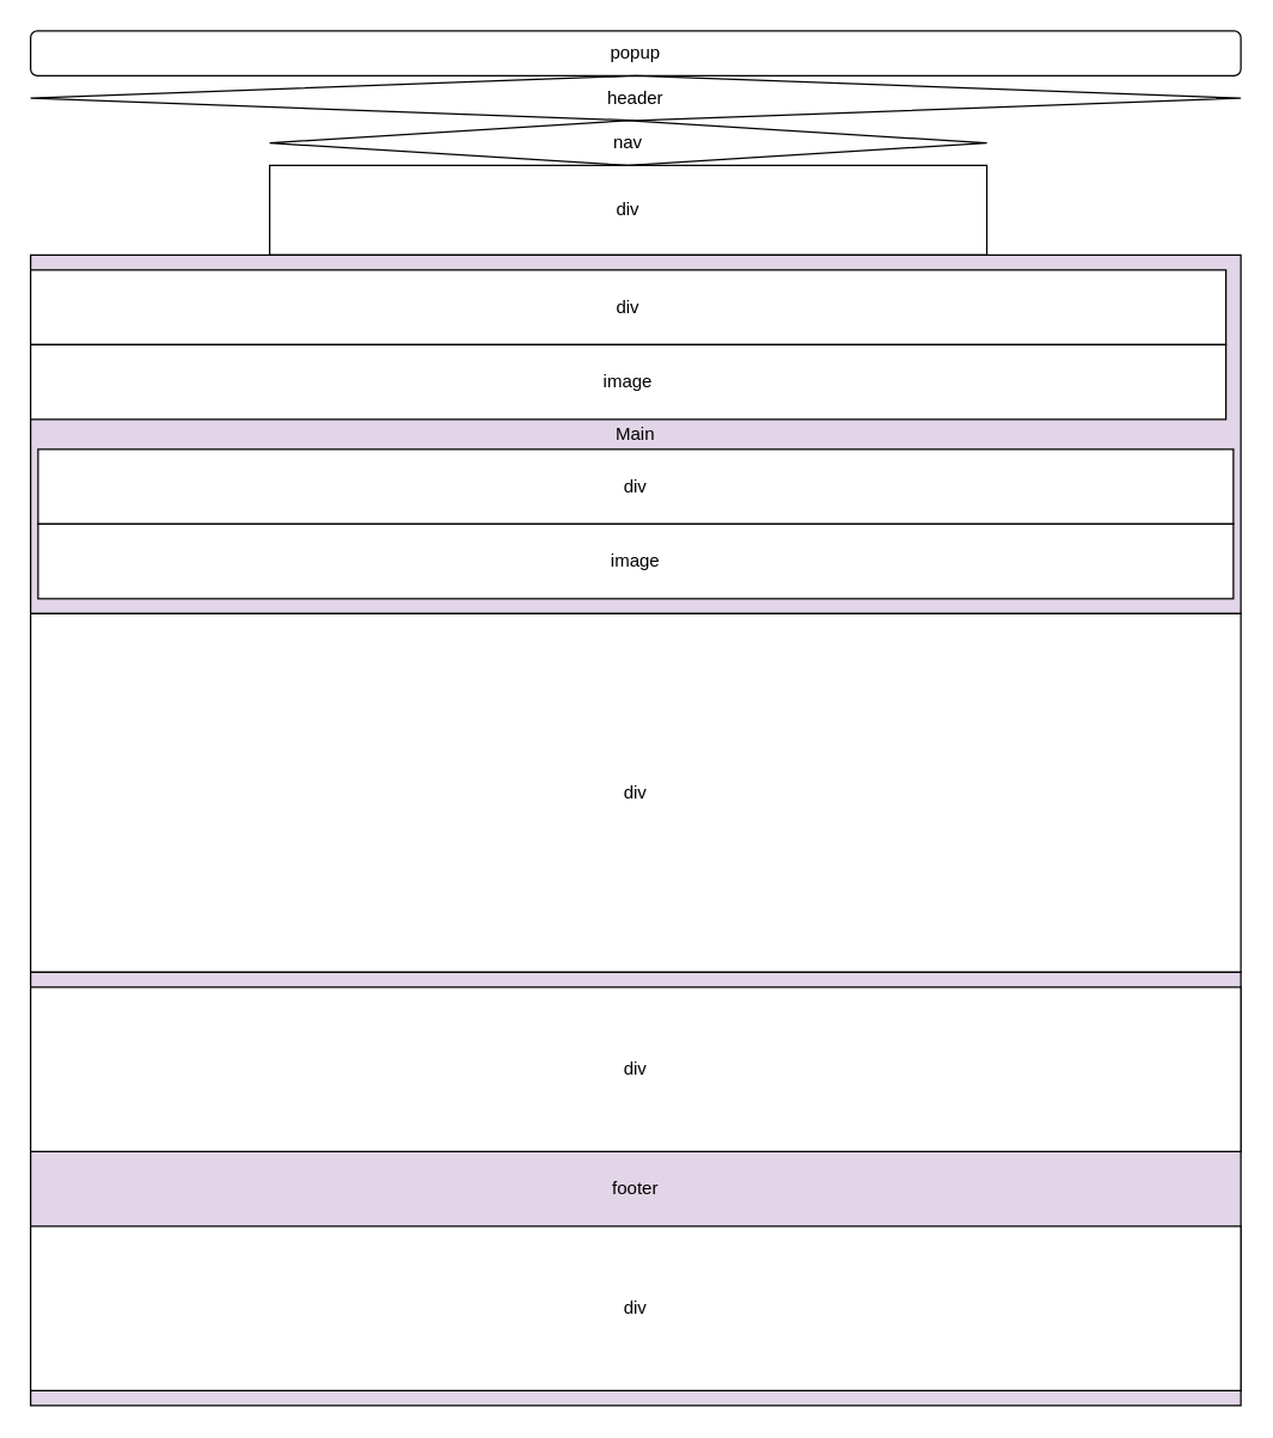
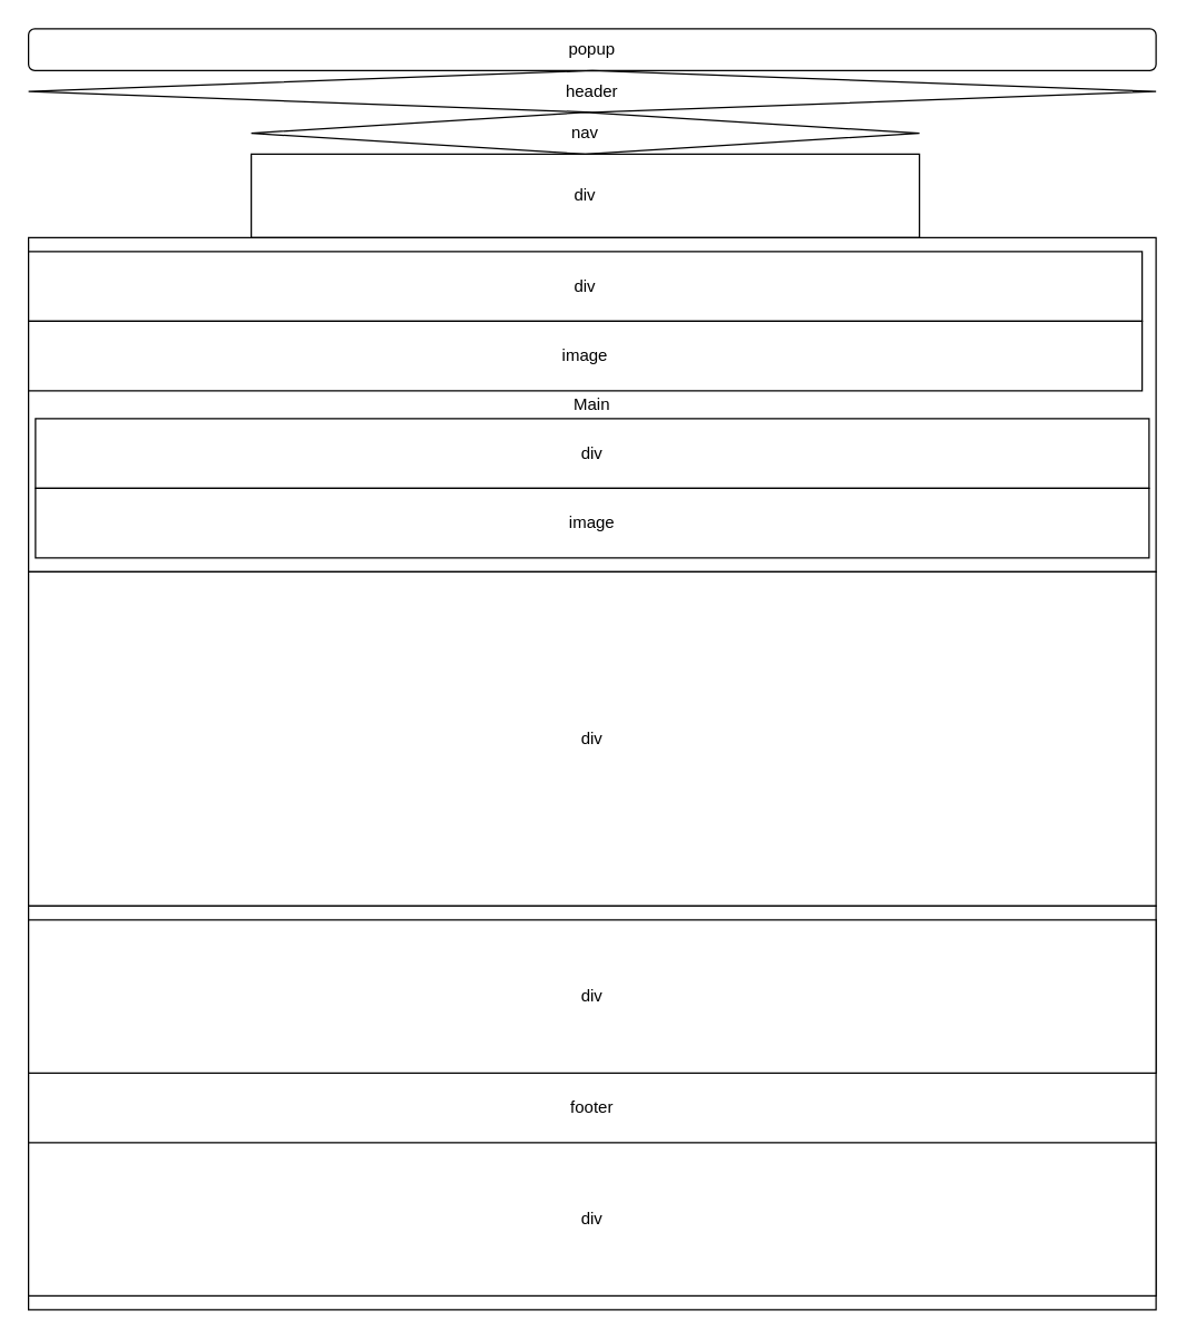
  <mxCell id="0" />
  <mxCell id="1" parent="0" />
  <mxCell id="2" value="popup" style="whiteSpace=wrap;html=1;rounded=1;" vertex="1" parent="1"><mxGeometry width="810" height="30" as="geometry" x="20" y="20" /></mxCell>
  <mxCell id="3" value="header&lt;br&gt;" style="rhombus;whiteSpace=wrap;html=1;" vertex="1" parent="1"><mxGeometry y="50" width="810" height="30" as="geometry" x="20" /></mxCell>
  <mxCell id="4" value="nav" style="rhombus;whiteSpace=wrap;html=1;" vertex="1" parent="1"><mxGeometry x="180" y="80" width="480" height="30" as="geometry" /></mxCell>
  <mxCell id="5" value="div" style="rounded=0;whiteSpace=wrap;html=1;" vertex="1" parent="1"><mxGeometry x="180" y="110" width="480" height="60" as="geometry" /></mxCell>
- <mxCell id="6" value="Main" style="rounded=0;whiteSpace=wrap;html=1;fillColor=#e1d5e7;" vertex="1" parent="1"><mxGeometry y="170" width="810" height="240" as="geometry" x="20" /></mxCell>
+ <mxCell id="6" value="Main" style="rounded=0;whiteSpace=wrap;html=1;" vertex="1" parent="1"><mxGeometry y="170" width="810" height="240" as="geometry" x="20" /></mxCell>
  <mxCell id="7" value="div" style="rounded=0;whiteSpace=wrap;html=1;" vertex="1" parent="1"><mxGeometry y="180" width="800" height="50" as="geometry" x="20" /></mxCell>
  <mxCell id="8" value="image" style="rounded=0;whiteSpace=wrap;html=1;" vertex="1" parent="1"><mxGeometry y="230" width="800" height="50" as="geometry" x="20" /></mxCell>
  <mxCell id="9" value="div" style="rounded=0;whiteSpace=wrap;html=1;" vertex="1" parent="1"><mxGeometry y="410" width="810" height="240" as="geometry" x="20" /></mxCell>
  <mxCell id="10" value="div" style="rounded=0;whiteSpace=wrap;html=1;" vertex="1" parent="1"><mxGeometry x="25" y="300" width="800" height="50" as="geometry" /></mxCell>
  <mxCell id="11" value="image" style="rounded=0;whiteSpace=wrap;html=1;" vertex="1" parent="1"><mxGeometry x="25" y="350" width="800" height="50" as="geometry" /></mxCell>
- <mxCell id="12" value="footer" style="rounded=0;whiteSpace=wrap;html=1;fillColor=#e1d5e7;" vertex="1" parent="1"><mxGeometry y="650" width="810" height="290" as="geometry" x="20" /></mxCell>
+ <mxCell id="12" value="footer" style="rounded=0;whiteSpace=wrap;html=1;" vertex="1" parent="1"><mxGeometry y="650" width="810" height="290" as="geometry" x="20" /></mxCell>
  <mxCell id="13" value="div" style="rounded=0;whiteSpace=wrap;html=1;" vertex="1" parent="1"><mxGeometry y="660" width="810" height="110" as="geometry" x="20" /></mxCell>
  <mxCell id="14" value="div" style="rounded=0;whiteSpace=wrap;html=1;" vertex="1" parent="1"><mxGeometry y="820" width="810" height="110" as="geometry" x="20" /></mxCell>
